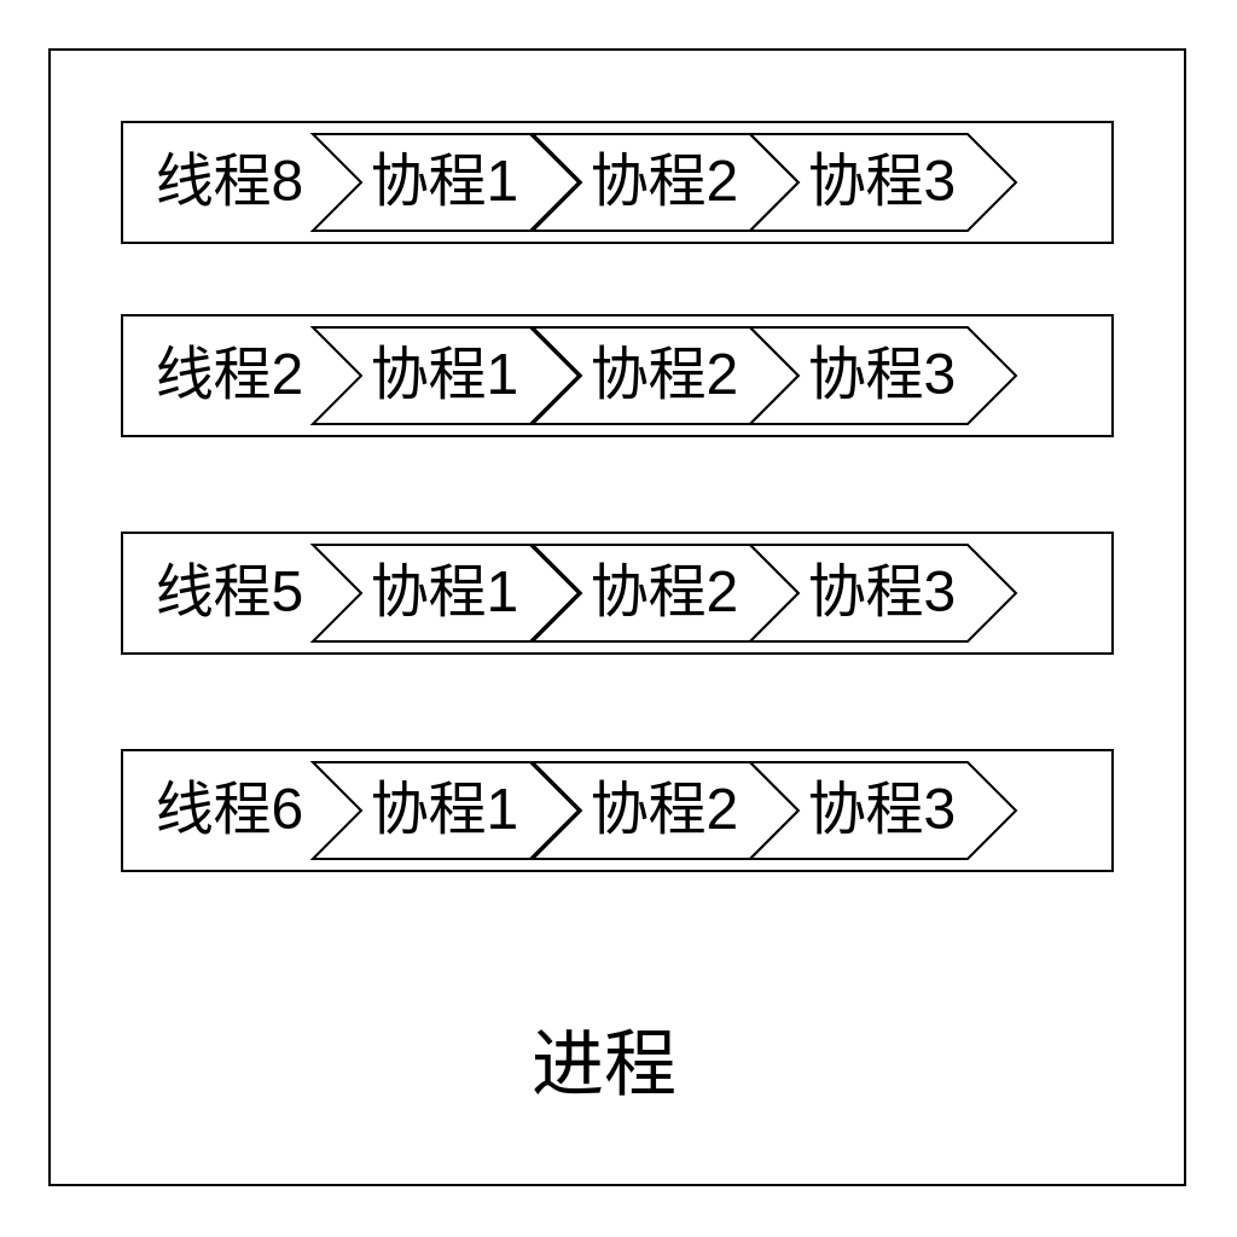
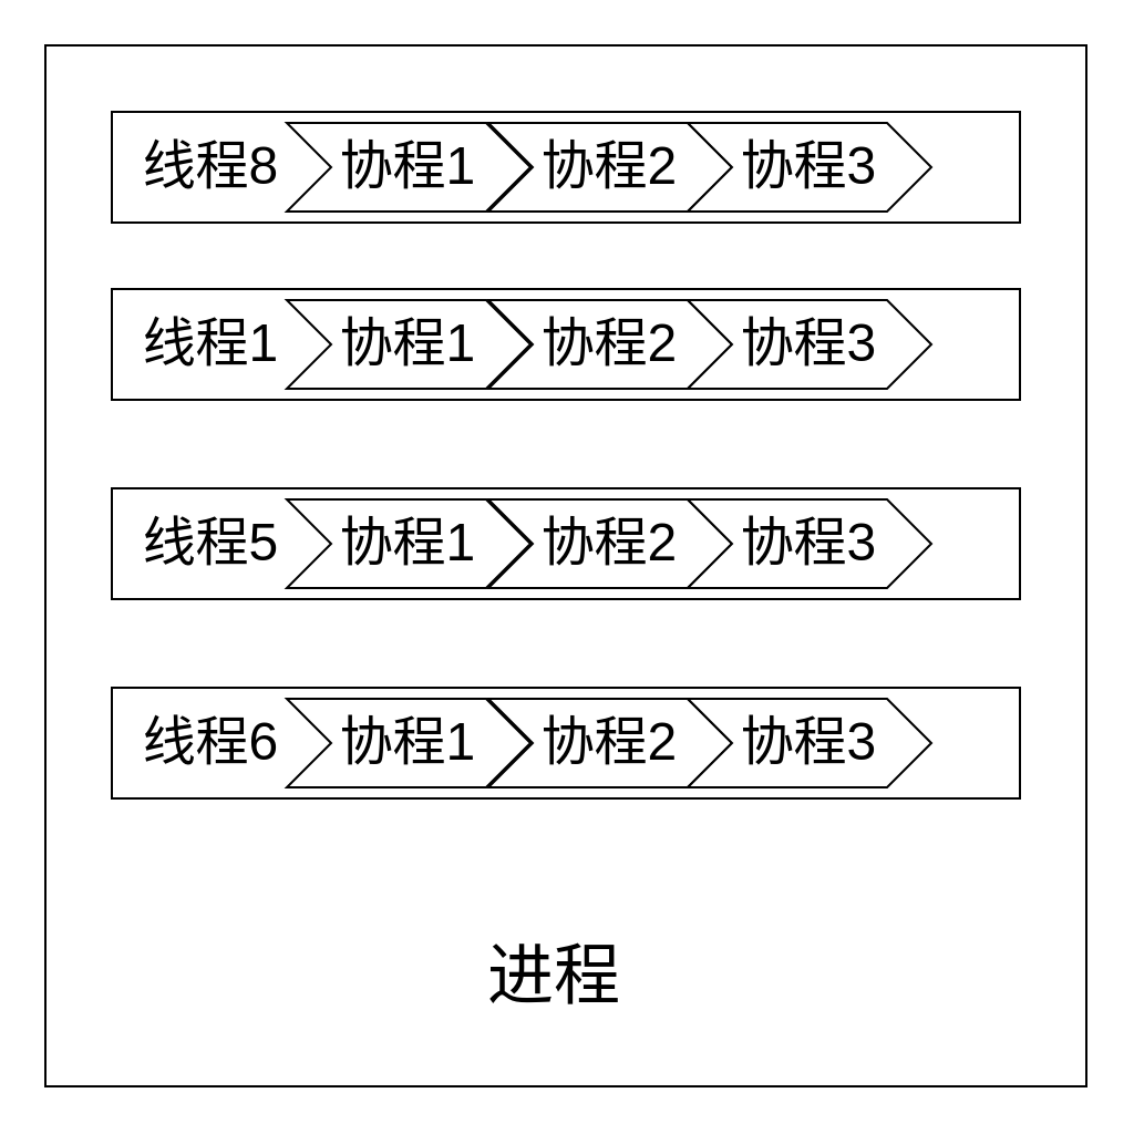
  <mxCell id="0" />
  <mxCell id="1" parent="0" />
  <mxCell id="2" value="" style="whiteSpace=wrap;html=1;aspect=fixed;" vertex="1" parent="1"><mxGeometry x="20" y="20" width="470" height="470" as="geometry" /></mxCell>
  <mxCell id="3" value="&lt;font style=&quot;font-size: 30px&quot;&gt;进程&lt;/font&gt;" style="text;html=1;strokeColor=none;fillColor=none;align=center;verticalAlign=middle;whiteSpace=wrap;rounded=0;" vertex="1" parent="1"><mxGeometry x="165" y="420" width="170" height="40" as="geometry" /></mxCell>
  <mxCell id="4" value="" style="rounded=0;whiteSpace=wrap;html=1;" vertex="1" parent="1"><mxGeometry x="50" y="50" width="410" height="50" as="geometry" /></mxCell>
  <mxCell id="5" value="&lt;font style=&quot;font-size: 24px&quot;&gt;线程8&lt;/font&gt;" style="text;html=1;strokeColor=none;fillColor=none;align=center;verticalAlign=middle;whiteSpace=wrap;rounded=0;" vertex="1" parent="1"><mxGeometry x="60" y="65" width="70" height="20" as="geometry" /></mxCell>
  <mxCell id="6" value="&lt;font style=&quot;font-size: 24px&quot;&gt;协程1&lt;/font&gt;" style="shape=step;perimeter=stepPerimeter;whiteSpace=wrap;html=1;fixedSize=1;" vertex="1" parent="1"><mxGeometry x="129" y="55" width="110" height="40" as="geometry" /></mxCell>
  <mxCell id="7" value="&lt;font style=&quot;font-size: 24px&quot;&gt;协程2&lt;/font&gt;" style="shape=step;perimeter=stepPerimeter;whiteSpace=wrap;html=1;fixedSize=1;" vertex="1" parent="1"><mxGeometry x="220" y="55" width="110" height="40" as="geometry" /></mxCell>
  <mxCell id="8" value="&lt;font style=&quot;font-size: 24px&quot;&gt;协程3&lt;/font&gt;" style="shape=step;perimeter=stepPerimeter;whiteSpace=wrap;html=1;fixedSize=1;" vertex="1" parent="1"><mxGeometry x="310" y="55" width="110" height="40" as="geometry" /></mxCell>
  <mxCell id="9" value="" style="rounded=0;whiteSpace=wrap;html=1;" vertex="1" parent="1"><mxGeometry x="50" y="130" width="410" height="50" as="geometry" /></mxCell>
- <mxCell id="10" value="&lt;font style=&quot;font-size: 24px&quot;&gt;线程2&lt;/font&gt;" style="text;html=1;strokeColor=none;fillColor=none;align=center;verticalAlign=middle;whiteSpace=wrap;rounded=0;" vertex="1" parent="1"><mxGeometry x="60" y="145" width="70" height="20" as="geometry" /></mxCell>
+ <mxCell id="10" value="&lt;font style=&quot;font-size: 24px&quot;&gt;线程1&lt;/font&gt;" style="text;html=1;strokeColor=none;fillColor=none;align=center;verticalAlign=middle;whiteSpace=wrap;rounded=0;" vertex="1" parent="1"><mxGeometry x="60" y="145" width="70" height="20" as="geometry" /></mxCell>
  <mxCell id="11" value="&lt;font style=&quot;font-size: 24px&quot;&gt;协程1&lt;/font&gt;" style="shape=step;perimeter=stepPerimeter;whiteSpace=wrap;html=1;fixedSize=1;" vertex="1" parent="1"><mxGeometry x="129" y="135" width="110" height="40" as="geometry" /></mxCell>
  <mxCell id="12" value="&lt;font style=&quot;font-size: 24px&quot;&gt;协程2&lt;/font&gt;" style="shape=step;perimeter=stepPerimeter;whiteSpace=wrap;html=1;fixedSize=1;" vertex="1" parent="1"><mxGeometry x="220" y="135" width="110" height="40" as="geometry" /></mxCell>
  <mxCell id="13" value="&lt;font style=&quot;font-size: 24px&quot;&gt;协程3&lt;/font&gt;" style="shape=step;perimeter=stepPerimeter;whiteSpace=wrap;html=1;fixedSize=1;" vertex="1" parent="1"><mxGeometry x="310" y="135" width="110" height="40" as="geometry" /></mxCell>
  <mxCell id="14" value="" style="rounded=0;whiteSpace=wrap;html=1;" vertex="1" parent="1"><mxGeometry x="50" y="220" width="410" height="50" as="geometry" /></mxCell>
  <mxCell id="15" value="&lt;font style=&quot;font-size: 24px&quot;&gt;线程5&lt;/font&gt;" style="text;html=1;strokeColor=none;fillColor=none;align=center;verticalAlign=middle;whiteSpace=wrap;rounded=0;" vertex="1" parent="1"><mxGeometry x="60" y="235" width="70" height="20" as="geometry" /></mxCell>
  <mxCell id="16" value="&lt;font style=&quot;font-size: 24px&quot;&gt;协程1&lt;/font&gt;" style="shape=step;perimeter=stepPerimeter;whiteSpace=wrap;html=1;fixedSize=1;" vertex="1" parent="1"><mxGeometry x="129" y="225" width="110" height="40" as="geometry" /></mxCell>
  <mxCell id="17" value="&lt;font style=&quot;font-size: 24px&quot;&gt;协程2&lt;/font&gt;" style="shape=step;perimeter=stepPerimeter;whiteSpace=wrap;html=1;fixedSize=1;" vertex="1" parent="1"><mxGeometry x="220" y="225" width="110" height="40" as="geometry" /></mxCell>
  <mxCell id="18" value="&lt;font style=&quot;font-size: 24px&quot;&gt;协程3&lt;/font&gt;" style="shape=step;perimeter=stepPerimeter;whiteSpace=wrap;html=1;fixedSize=1;" vertex="1" parent="1"><mxGeometry x="310" y="225" width="110" height="40" as="geometry" /></mxCell>
  <mxCell id="19" value="" style="rounded=0;whiteSpace=wrap;html=1;" vertex="1" parent="1"><mxGeometry x="50" y="310" width="410" height="50" as="geometry" /></mxCell>
  <mxCell id="20" value="&lt;font style=&quot;font-size: 24px&quot;&gt;线程6&lt;/font&gt;" style="text;html=1;strokeColor=none;fillColor=none;align=center;verticalAlign=middle;whiteSpace=wrap;rounded=0;" vertex="1" parent="1"><mxGeometry x="60" y="325" width="70" height="20" as="geometry" /></mxCell>
  <mxCell id="21" value="&lt;font style=&quot;font-size: 24px&quot;&gt;协程1&lt;/font&gt;" style="shape=step;perimeter=stepPerimeter;whiteSpace=wrap;html=1;fixedSize=1;" vertex="1" parent="1"><mxGeometry x="129" y="315" width="110" height="40" as="geometry" /></mxCell>
  <mxCell id="22" value="&lt;font style=&quot;font-size: 24px&quot;&gt;协程2&lt;/font&gt;" style="shape=step;perimeter=stepPerimeter;whiteSpace=wrap;html=1;fixedSize=1;" vertex="1" parent="1"><mxGeometry x="220" y="315" width="110" height="40" as="geometry" /></mxCell>
  <mxCell id="23" value="&lt;font style=&quot;font-size: 24px&quot;&gt;协程3&lt;/font&gt;" style="shape=step;perimeter=stepPerimeter;whiteSpace=wrap;html=1;fixedSize=1;" vertex="1" parent="1"><mxGeometry x="310" y="315" width="110" height="40" as="geometry" /></mxCell>
